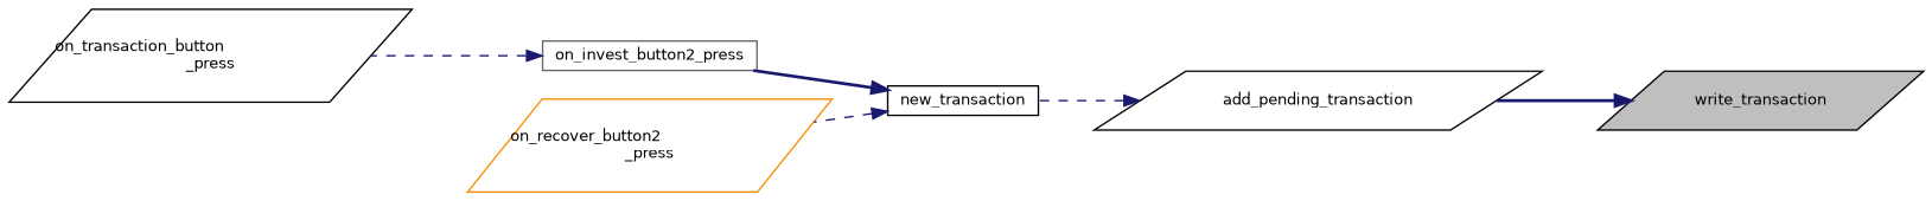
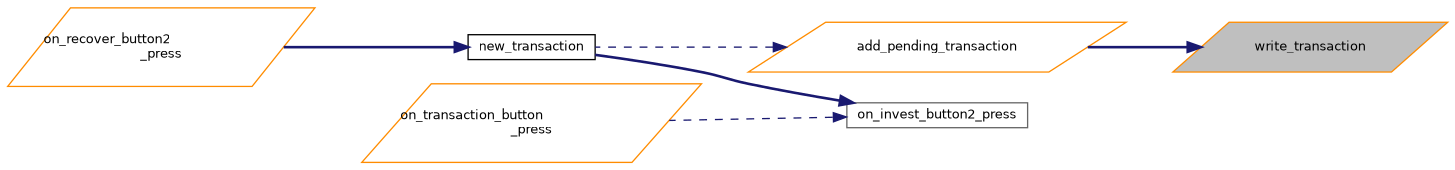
  digraph {
    rankdir=RL
    node [color=darkorange fillcolor=white fontname=Helvetica fontsize=10 shape=parallelogram style=filled]
    edge [color=midnightblue dir=back fontname=Helvetica fontsize=10 labelfontname=Helvetica labelfontsize=10 style=dashed]
-   n1 [color=black fillcolor=grey75 fontcolor=black height=0.2 label=write_transaction width=0.4]
-   n2 [color=black height=0.2 label=add_pending_transaction width=0.4]
+   n1 [fillcolor=grey75 fontcolor=black height=0.2 label=write_transaction width=0.4]
+   n2 [height=0.2 label=add_pending_transaction width=0.4]
    n3 [color=black height=0.2 label=new_transaction shape=box width=0.4]
    n4 [color=gray40 height=0.2 label=on_invest_button2_press shape=box width=0.4]
    n5 [height=0.2 label="on_recover_button2\l_press" width=0.4]
-   n6 [color=black height=0.2 label="on_transaction_button\l_press" width=0.4]
+   n6 [height=0.2 label="on_transaction_button\l_press" width=0.4]
    n1 -> n2 [style=bold]
    n2 -> n3
-   n3 -> n4 [style=bold]
-   n3 -> n5
+   n4 -> n3 [style=bold]
+   n3 -> n5 [style=bold]
    n4 -> n6
  }
